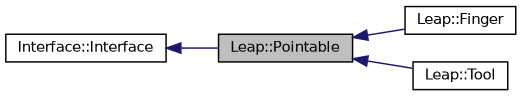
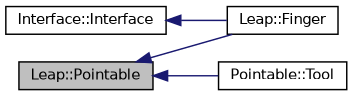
  digraph {
    rankdir=LR
    node [color=black fillcolor=white fontname=Helvetica fontsize=10 shape=record style=filled]
    edge [color=midnightblue dir=back fontname=Helvetica fontsize=10 labelfontname=Helvetica labelfontsize=10 style=solid]
    n1 [fillcolor=grey75 fontcolor=black height=0.2 label="Leap::Pointable" width=0.4]
    n2 [height=0.2 label="Leap::Finger" width=0.4]
-   n3 [height=0.2 label="Leap::Tool" width=0.4]
+   n3 [height=0.2 label="Pointable::Tool" width=0.4]
    n4 [height=0.2 label="Interface::Interface" width=0.4]
    n1 -> n2
    n1 -> n3
-   n4 -> n1
+   n4 -> n2
  }
